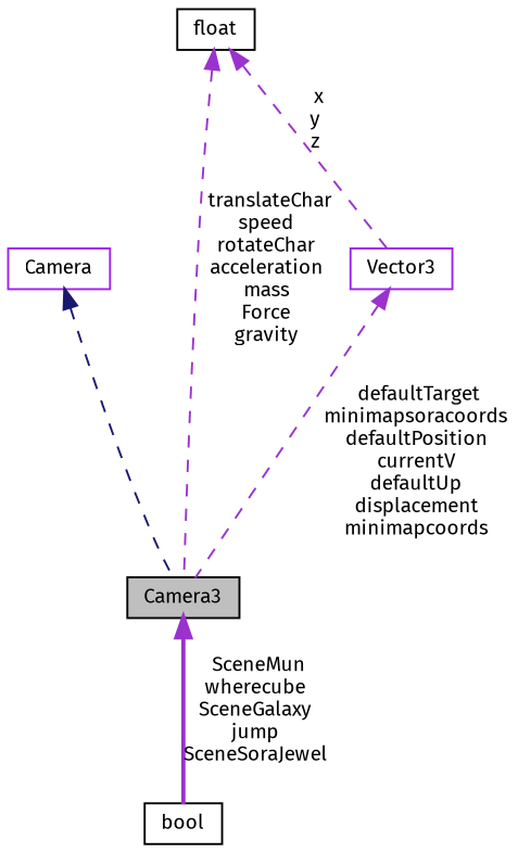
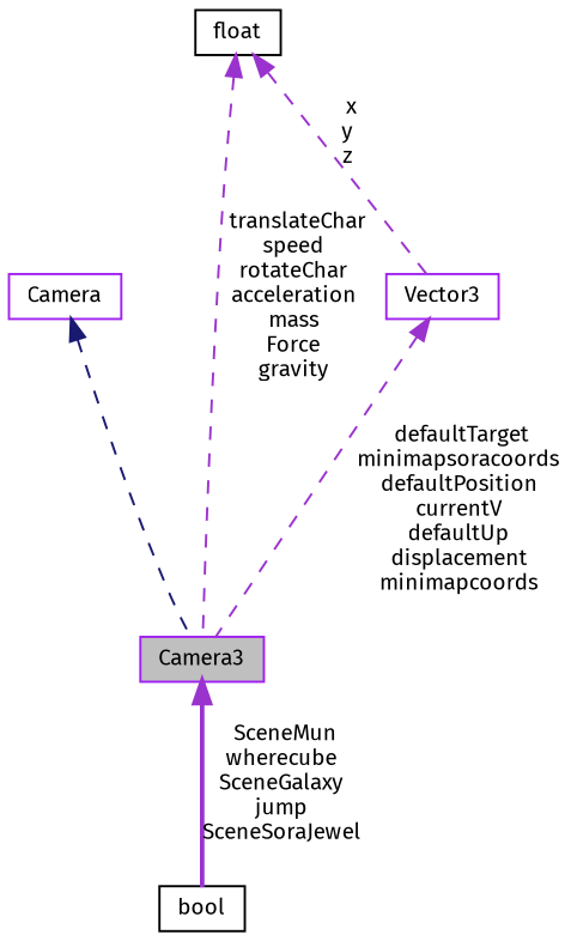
  digraph {
    fontname="Fira Sans"
    node [color=black fontname="Fira Sans" fontsize=10 shape=record]
    edge [color=darkorchid3 dir=back fontname="Fira Sans" fontsize=10 labelfontname=Helvetica labelfontsize=10 style=dashed]
-   n1 [fillcolor=grey75 fontcolor=black height=0.2 label=Camera3 style=filled width=0.4]
+   n1 [color=purple fillcolor=grey75 fontcolor=black height=0.2 label=Camera3 style=filled width=0.4]
    n2 [height=0.2 label=bool width=0.4]
    n3 [color=purple height=0.2 label=Camera width=0.4]
    n4 [color=purple height=0.2 label=Vector3 width=0.4]
    n5 [height=0.2 label=float width=0.4]
    n1 -> n2 [label=" SceneMun\nwherecube\nSceneGalaxy\njump\nSceneSoraJewel" style=bold]
    n3 -> n1 [color=midnightblue]
    n4 -> n1 [label=" defaultTarget\nminimapsoracoords\ndefaultPosition\ncurrentV\ndefaultUp\ndisplacement\nminimapcoords"]
    n5 -> n1 [label=" translateChar\nspeed\nrotateChar\nacceleration\nmass\nForce\ngravity"]
    n5 -> n4 [label=" x\ny\nz"]
  }
